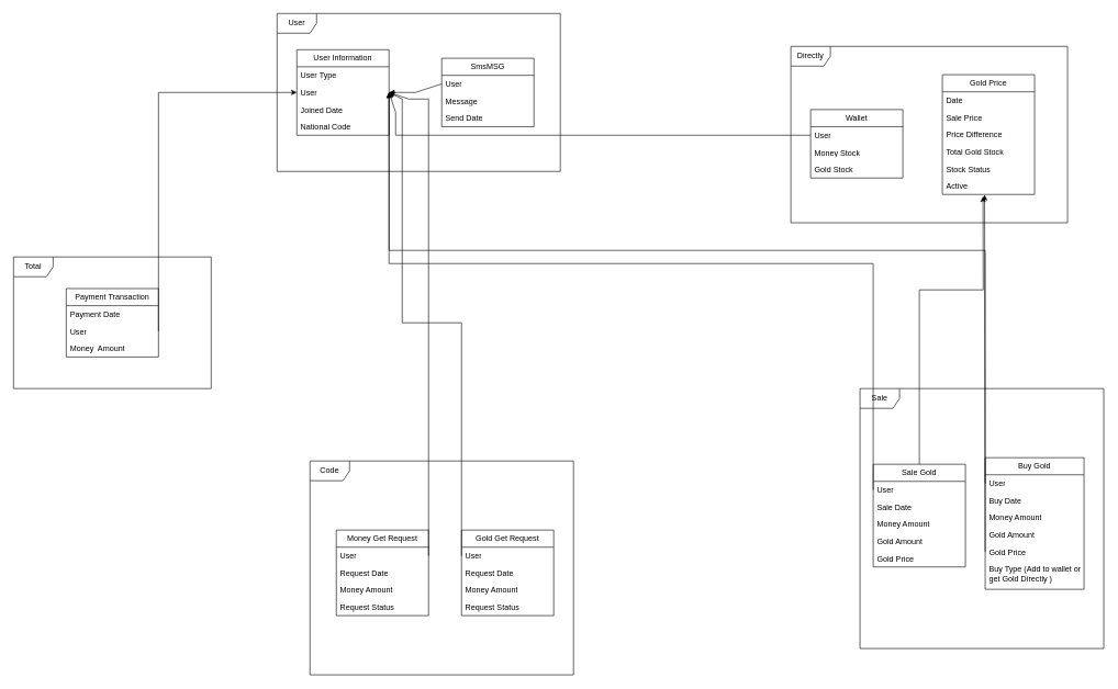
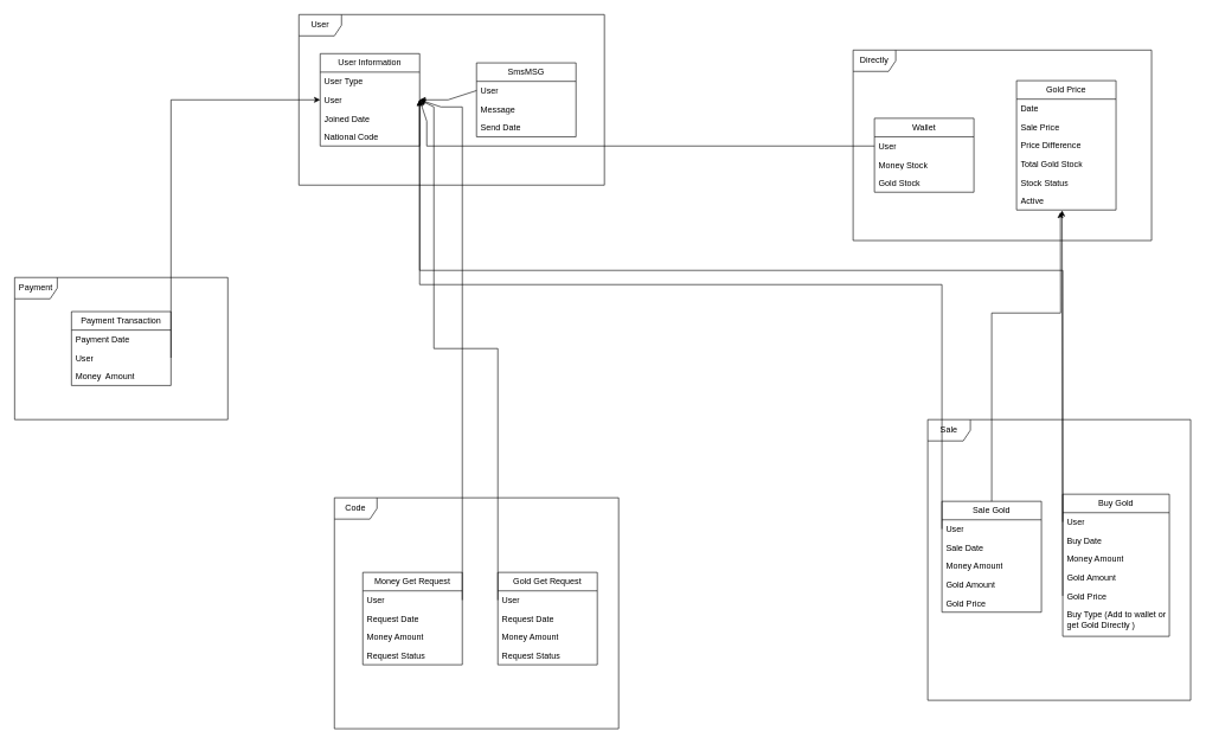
  <mxCell id="0" />
  <mxCell id="1" parent="0" />
  <mxCell id="2" value="SmsMSG" style="swimlane;fontStyle=0;childLayout=stackLayout;horizontal=1;startSize=26;fillColor=none;horizontalStack=0;resizeParent=1;resizeParentMax=0;resizeLast=0;collapsible=1;marginBottom=0;whiteSpace=wrap;html=1;" vertex="1" parent="1"><mxGeometry x="670" y="88" width="140" height="104" as="geometry"><mxRectangle x="510" y="130" width="90" height="30" as="alternateBounds" /></mxGeometry></mxCell>
  <mxCell id="3" value="User" style="text;strokeColor=none;fillColor=none;align=left;verticalAlign=top;spacingLeft=4;spacingRight=4;overflow=hidden;rotatable=0;points=[[0,0.5],[1,0.5]];portConstraint=eastwest;whiteSpace=wrap;html=1;" vertex="1" parent="2"><mxGeometry y="26" width="140" height="26" as="geometry" /></mxCell>
  <mxCell id="4" value="Message" style="text;strokeColor=none;fillColor=none;align=left;verticalAlign=top;spacingLeft=4;spacingRight=4;overflow=hidden;rotatable=0;points=[[0,0.5],[1,0.5]];portConstraint=eastwest;whiteSpace=wrap;html=1;" vertex="1" parent="2"><mxGeometry y="52" width="140" height="26" as="geometry" /></mxCell>
  <mxCell id="5" value="Send Date" style="text;strokeColor=none;fillColor=none;align=left;verticalAlign=top;spacingLeft=4;spacingRight=4;overflow=hidden;rotatable=0;points=[[0,0.5],[1,0.5]];portConstraint=eastwest;whiteSpace=wrap;html=1;" vertex="1" parent="2"><mxGeometry y="78" width="140" height="26" as="geometry" /></mxCell>
  <mxCell id="6" value="User Information" style="swimlane;fontStyle=0;childLayout=stackLayout;horizontal=1;startSize=26;fillColor=none;horizontalStack=0;resizeParent=1;resizeParentMax=0;resizeLast=0;collapsible=1;marginBottom=0;whiteSpace=wrap;html=1;" vertex="1" parent="1"><mxGeometry x="450" y="75" width="140" height="130" as="geometry"><mxRectangle x="110" y="87" width="130" height="30" as="alternateBounds" /></mxGeometry></mxCell>
  <mxCell id="7" value="User Type" style="text;strokeColor=none;fillColor=none;align=left;verticalAlign=top;spacingLeft=4;spacingRight=4;overflow=hidden;rotatable=0;points=[[0,0.5],[1,0.5]];portConstraint=eastwest;whiteSpace=wrap;html=1;" vertex="1" parent="6"><mxGeometry y="26" width="140" height="26" as="geometry" /></mxCell>
  <mxCell id="8" value="User" style="text;strokeColor=none;fillColor=none;align=left;verticalAlign=top;spacingLeft=4;spacingRight=4;overflow=hidden;rotatable=0;points=[[0,0.5],[1,0.5]];portConstraint=eastwest;whiteSpace=wrap;html=1;" vertex="1" parent="6"><mxGeometry y="52" width="140" height="26" as="geometry" /></mxCell>
  <mxCell id="9" value="Joined Date" style="text;strokeColor=none;fillColor=none;align=left;verticalAlign=top;spacingLeft=4;spacingRight=4;overflow=hidden;rotatable=0;points=[[0,0.5],[1,0.5]];portConstraint=eastwest;whiteSpace=wrap;html=1;" vertex="1" parent="6"><mxGeometry y="78" width="140" height="26" as="geometry" /></mxCell>
  <mxCell id="10" value="National Code" style="text;strokeColor=none;fillColor=none;align=left;verticalAlign=top;spacingLeft=4;spacingRight=4;overflow=hidden;rotatable=0;points=[[0,0.5],[1,0.5]];portConstraint=eastwest;whiteSpace=wrap;html=1;" vertex="1" parent="6"><mxGeometry y="104" width="140" height="26" as="geometry" /></mxCell>
  <mxCell id="11" value="Wallet" style="swimlane;fontStyle=0;childLayout=stackLayout;horizontal=1;startSize=26;fillColor=none;horizontalStack=0;resizeParent=1;resizeParentMax=0;resizeLast=0;collapsible=1;marginBottom=0;whiteSpace=wrap;html=1;" vertex="1" parent="1"><mxGeometry x="1230" y="166" width="140" height="104" as="geometry" /></mxCell>
  <mxCell id="12" value="User" style="text;strokeColor=none;fillColor=none;align=left;verticalAlign=top;spacingLeft=4;spacingRight=4;overflow=hidden;rotatable=0;points=[[0,0.5],[1,0.5]];portConstraint=eastwest;whiteSpace=wrap;html=1;" vertex="1" parent="11"><mxGeometry y="26" width="140" height="26" as="geometry" /></mxCell>
  <mxCell id="13" value="Money Stock" style="text;strokeColor=none;fillColor=none;align=left;verticalAlign=top;spacingLeft=4;spacingRight=4;overflow=hidden;rotatable=0;points=[[0,0.5],[1,0.5]];portConstraint=eastwest;whiteSpace=wrap;html=1;" vertex="1" parent="11"><mxGeometry y="52" width="140" height="26" as="geometry" /></mxCell>
  <mxCell id="14" value="Gold Stock" style="text;strokeColor=none;fillColor=none;align=left;verticalAlign=top;spacingLeft=4;spacingRight=4;overflow=hidden;rotatable=0;points=[[0,0.5],[1,0.5]];portConstraint=eastwest;whiteSpace=wrap;html=1;" vertex="1" parent="11"><mxGeometry y="78" width="140" height="26" as="geometry" /></mxCell>
  <mxCell id="15" value="Gold Price" style="swimlane;fontStyle=0;childLayout=stackLayout;horizontal=1;startSize=26;fillColor=none;horizontalStack=0;resizeParent=1;resizeParentMax=0;resizeLast=0;collapsible=1;marginBottom=0;whiteSpace=wrap;html=1;" vertex="1" parent="1"><mxGeometry x="1430" y="113" width="140" height="182" as="geometry" /></mxCell>
  <mxCell id="16" value="Date" style="text;strokeColor=none;fillColor=none;align=left;verticalAlign=top;spacingLeft=4;spacingRight=4;overflow=hidden;rotatable=0;points=[[0,0.5],[1,0.5]];portConstraint=eastwest;whiteSpace=wrap;html=1;" vertex="1" parent="15"><mxGeometry y="26" width="140" height="26" as="geometry" /></mxCell>
  <mxCell id="17" value="Sale Price" style="text;strokeColor=none;fillColor=none;align=left;verticalAlign=top;spacingLeft=4;spacingRight=4;overflow=hidden;rotatable=0;points=[[0,0.5],[1,0.5]];portConstraint=eastwest;whiteSpace=wrap;html=1;" vertex="1" parent="15"><mxGeometry y="52" width="140" height="26" as="geometry" /></mxCell>
  <mxCell id="18" value="Price Difference" style="text;strokeColor=none;fillColor=none;align=left;verticalAlign=top;spacingLeft=4;spacingRight=4;overflow=hidden;rotatable=0;points=[[0,0.5],[1,0.5]];portConstraint=eastwest;whiteSpace=wrap;html=1;" vertex="1" parent="15"><mxGeometry y="78" width="140" height="26" as="geometry" /></mxCell>
  <mxCell id="19" value="Total Gold Stock" style="text;strokeColor=none;fillColor=none;align=left;verticalAlign=top;spacingLeft=4;spacingRight=4;overflow=hidden;rotatable=0;points=[[0,0.5],[1,0.5]];portConstraint=eastwest;whiteSpace=wrap;html=1;" vertex="1" parent="15"><mxGeometry y="104" width="140" height="26" as="geometry" /></mxCell>
  <mxCell id="20" value="Stock Status" style="text;strokeColor=none;fillColor=none;align=left;verticalAlign=top;spacingLeft=4;spacingRight=4;overflow=hidden;rotatable=0;points=[[0,0.5],[1,0.5]];portConstraint=eastwest;whiteSpace=wrap;html=1;" vertex="1" parent="15"><mxGeometry y="130" width="140" height="26" as="geometry" /></mxCell>
  <mxCell id="21" value="Active" style="text;strokeColor=none;fillColor=none;align=left;verticalAlign=top;spacingLeft=4;spacingRight=4;overflow=hidden;rotatable=0;points=[[0,0.5],[1,0.5]];portConstraint=eastwest;whiteSpace=wrap;html=1;" vertex="1" parent="15"><mxGeometry y="156" width="140" height="26" as="geometry" /></mxCell>
  <mxCell id="22" value="Payment Transaction" style="swimlane;fontStyle=0;childLayout=stackLayout;horizontal=1;startSize=26;fillColor=none;horizontalStack=0;resizeParent=1;resizeParentMax=0;resizeLast=0;collapsible=1;marginBottom=0;whiteSpace=wrap;html=1;" vertex="1" parent="1"><mxGeometry x="100" y="438" width="140" height="104" as="geometry" /></mxCell>
  <mxCell id="23" value="Payment Date" style="text;strokeColor=none;fillColor=none;align=left;verticalAlign=top;spacingLeft=4;spacingRight=4;overflow=hidden;rotatable=0;points=[[0,0.5],[1,0.5]];portConstraint=eastwest;whiteSpace=wrap;html=1;" vertex="1" parent="22"><mxGeometry y="26" width="140" height="26" as="geometry" /></mxCell>
  <mxCell id="24" value="User" style="text;strokeColor=none;fillColor=none;align=left;verticalAlign=top;spacingLeft=4;spacingRight=4;overflow=hidden;rotatable=0;points=[[0,0.5],[1,0.5]];portConstraint=eastwest;whiteSpace=wrap;html=1;" vertex="1" parent="22"><mxGeometry y="52" width="140" height="26" as="geometry" /></mxCell>
  <mxCell id="25" value="Money&amp;nbsp; Amount" style="text;strokeColor=none;fillColor=none;align=left;verticalAlign=top;spacingLeft=4;spacingRight=4;overflow=hidden;rotatable=0;points=[[0,0.5],[1,0.5]];portConstraint=eastwest;whiteSpace=wrap;html=1;" vertex="1" parent="22"><mxGeometry y="78" width="140" height="26" as="geometry" /></mxCell>
  <mxCell id="26" value="Money Get Request" style="swimlane;fontStyle=0;childLayout=stackLayout;horizontal=1;startSize=26;fillColor=none;horizontalStack=0;resizeParent=1;resizeParentMax=0;resizeLast=0;collapsible=1;marginBottom=0;whiteSpace=wrap;html=1;" vertex="1" parent="1"><mxGeometry x="510" y="805" width="140" height="130" as="geometry" /></mxCell>
  <mxCell id="27" value="User" style="text;strokeColor=none;fillColor=none;align=left;verticalAlign=top;spacingLeft=4;spacingRight=4;overflow=hidden;rotatable=0;points=[[0,0.5],[1,0.5]];portConstraint=eastwest;whiteSpace=wrap;html=1;" vertex="1" parent="26"><mxGeometry y="26" width="140" height="26" as="geometry" /></mxCell>
  <mxCell id="28" value="Request Date" style="text;strokeColor=none;fillColor=none;align=left;verticalAlign=top;spacingLeft=4;spacingRight=4;overflow=hidden;rotatable=0;points=[[0,0.5],[1,0.5]];portConstraint=eastwest;whiteSpace=wrap;html=1;" vertex="1" parent="26"><mxGeometry y="52" width="140" height="26" as="geometry" /></mxCell>
  <mxCell id="29" value="Money Amount" style="text;strokeColor=none;fillColor=none;align=left;verticalAlign=top;spacingLeft=4;spacingRight=4;overflow=hidden;rotatable=0;points=[[0,0.5],[1,0.5]];portConstraint=eastwest;whiteSpace=wrap;html=1;" vertex="1" parent="26"><mxGeometry y="78" width="140" height="26" as="geometry" /></mxCell>
  <mxCell id="30" value="Request Status" style="text;strokeColor=none;fillColor=none;align=left;verticalAlign=top;spacingLeft=4;spacingRight=4;overflow=hidden;rotatable=0;points=[[0,0.5],[1,0.5]];portConstraint=eastwest;whiteSpace=wrap;html=1;" vertex="1" parent="26"><mxGeometry y="104" width="140" height="26" as="geometry" /></mxCell>
  <mxCell id="31" value="Buy Gold" style="swimlane;fontStyle=0;childLayout=stackLayout;horizontal=1;startSize=26;fillColor=none;horizontalStack=0;resizeParent=1;resizeParentMax=0;resizeLast=0;collapsible=1;marginBottom=0;whiteSpace=wrap;html=1;" vertex="1" parent="1"><mxGeometry x="1495" y="695" width="150" height="200" as="geometry" /></mxCell>
  <mxCell id="32" value="User" style="text;strokeColor=none;fillColor=none;align=left;verticalAlign=top;spacingLeft=4;spacingRight=4;overflow=hidden;rotatable=0;points=[[0,0.5],[1,0.5]];portConstraint=eastwest;whiteSpace=wrap;html=1;" vertex="1" parent="31"><mxGeometry y="26" width="150" height="26" as="geometry" /></mxCell>
  <mxCell id="33" value="Buy Date" style="text;strokeColor=none;fillColor=none;align=left;verticalAlign=top;spacingLeft=4;spacingRight=4;overflow=hidden;rotatable=0;points=[[0,0.5],[1,0.5]];portConstraint=eastwest;whiteSpace=wrap;html=1;" vertex="1" parent="31"><mxGeometry y="52" width="150" height="26" as="geometry" /></mxCell>
  <mxCell id="34" value="Money Amount" style="text;strokeColor=none;fillColor=none;align=left;verticalAlign=top;spacingLeft=4;spacingRight=4;overflow=hidden;rotatable=0;points=[[0,0.5],[1,0.5]];portConstraint=eastwest;whiteSpace=wrap;html=1;" vertex="1" parent="31"><mxGeometry y="78" width="150" height="26" as="geometry" /></mxCell>
  <mxCell id="35" value="Gold Amount" style="text;strokeColor=none;fillColor=none;align=left;verticalAlign=top;spacingLeft=4;spacingRight=4;overflow=hidden;rotatable=0;points=[[0,0.5],[1,0.5]];portConstraint=eastwest;whiteSpace=wrap;html=1;" vertex="1" parent="31"><mxGeometry y="104" width="150" height="26" as="geometry" /></mxCell>
  <mxCell id="36" value="Gold Price" style="text;strokeColor=none;fillColor=none;align=left;verticalAlign=top;spacingLeft=4;spacingRight=4;overflow=hidden;rotatable=0;points=[[0,0.5],[1,0.5]];portConstraint=eastwest;whiteSpace=wrap;html=1;" vertex="1" parent="31"><mxGeometry y="130" width="150" height="26" as="geometry" /></mxCell>
  <mxCell id="37" value="Buy Type (Add to wallet or get Gold Directly )" style="text;strokeColor=none;fillColor=none;align=left;verticalAlign=top;spacingLeft=4;spacingRight=4;overflow=hidden;rotatable=0;points=[[0,0.5],[1,0.5]];portConstraint=eastwest;whiteSpace=wrap;html=1;" vertex="1" parent="31"><mxGeometry y="156" width="150" height="44" as="geometry" /></mxCell>
  <mxCell id="38" value="Sale Gold" style="swimlane;fontStyle=0;childLayout=stackLayout;horizontal=1;startSize=26;fillColor=none;horizontalStack=0;resizeParent=1;resizeParentMax=0;resizeLast=0;collapsible=1;marginBottom=0;whiteSpace=wrap;html=1;" vertex="1" parent="1"><mxGeometry x="1325" y="705" width="140" height="156" as="geometry" /></mxCell>
  <mxCell id="39" value="User" style="text;strokeColor=none;fillColor=none;align=left;verticalAlign=top;spacingLeft=4;spacingRight=4;overflow=hidden;rotatable=0;points=[[0,0.5],[1,0.5]];portConstraint=eastwest;whiteSpace=wrap;html=1;" vertex="1" parent="38"><mxGeometry y="26" width="140" height="26" as="geometry" /></mxCell>
  <mxCell id="40" value="Sale Date" style="text;strokeColor=none;fillColor=none;align=left;verticalAlign=top;spacingLeft=4;spacingRight=4;overflow=hidden;rotatable=0;points=[[0,0.5],[1,0.5]];portConstraint=eastwest;whiteSpace=wrap;html=1;" vertex="1" parent="38"><mxGeometry y="52" width="140" height="26" as="geometry" /></mxCell>
  <mxCell id="41" value="Money Amount" style="text;strokeColor=none;fillColor=none;align=left;verticalAlign=top;spacingLeft=4;spacingRight=4;overflow=hidden;rotatable=0;points=[[0,0.5],[1,0.5]];portConstraint=eastwest;whiteSpace=wrap;html=1;" vertex="1" parent="38"><mxGeometry y="78" width="140" height="26" as="geometry" /></mxCell>
  <mxCell id="42" value="Gold Amount" style="text;strokeColor=none;fillColor=none;align=left;verticalAlign=top;spacingLeft=4;spacingRight=4;overflow=hidden;rotatable=0;points=[[0,0.5],[1,0.5]];portConstraint=eastwest;whiteSpace=wrap;html=1;" vertex="1" parent="38"><mxGeometry y="104" width="140" height="26" as="geometry" /></mxCell>
  <mxCell id="43" value="Gold Price" style="text;strokeColor=none;fillColor=none;align=left;verticalAlign=top;spacingLeft=4;spacingRight=4;overflow=hidden;rotatable=0;points=[[0,0.5],[1,0.5]];portConstraint=eastwest;whiteSpace=wrap;html=1;" vertex="1" parent="38"><mxGeometry y="130" width="140" height="26" as="geometry" /></mxCell>
  <mxCell id="44" value="Gold Get Request" style="swimlane;fontStyle=0;childLayout=stackLayout;horizontal=1;startSize=26;fillColor=none;horizontalStack=0;resizeParent=1;resizeParentMax=0;resizeLast=0;collapsible=1;marginBottom=0;whiteSpace=wrap;html=1;" vertex="1" parent="1"><mxGeometry x="700" y="805" width="140" height="130" as="geometry" /></mxCell>
  <mxCell id="45" value="User" style="text;strokeColor=none;fillColor=none;align=left;verticalAlign=top;spacingLeft=4;spacingRight=4;overflow=hidden;rotatable=0;points=[[0,0.5],[1,0.5]];portConstraint=eastwest;whiteSpace=wrap;html=1;" vertex="1" parent="44"><mxGeometry y="26" width="140" height="26" as="geometry" /></mxCell>
  <mxCell id="46" value="Request Date" style="text;strokeColor=none;fillColor=none;align=left;verticalAlign=top;spacingLeft=4;spacingRight=4;overflow=hidden;rotatable=0;points=[[0,0.5],[1,0.5]];portConstraint=eastwest;whiteSpace=wrap;html=1;" vertex="1" parent="44"><mxGeometry y="52" width="140" height="26" as="geometry" /></mxCell>
  <mxCell id="47" value="Money Amount" style="text;strokeColor=none;fillColor=none;align=left;verticalAlign=top;spacingLeft=4;spacingRight=4;overflow=hidden;rotatable=0;points=[[0,0.5],[1,0.5]];portConstraint=eastwest;whiteSpace=wrap;html=1;" vertex="1" parent="44"><mxGeometry y="78" width="140" height="26" as="geometry" /></mxCell>
  <mxCell id="48" value="Request Status" style="text;strokeColor=none;fillColor=none;align=left;verticalAlign=top;spacingLeft=4;spacingRight=4;overflow=hidden;rotatable=0;points=[[0,0.5],[1,0.5]];portConstraint=eastwest;whiteSpace=wrap;html=1;" vertex="1" parent="44"><mxGeometry y="104" width="140" height="26" as="geometry" /></mxCell>
- <mxCell id="49" value="Total" style="shape=umlFrame;whiteSpace=wrap;html=1;pointerEvents=0;" vertex="1" parent="1"><mxGeometry x="20" y="390" width="300" height="200" as="geometry" /></mxCell>
+ <mxCell id="49" value="Payment" style="shape=umlFrame;whiteSpace=wrap;html=1;pointerEvents=0;" vertex="1" parent="1"><mxGeometry x="20" y="390" width="300" height="200" as="geometry" /></mxCell>
  <mxCell id="50" value="Directly" style="shape=umlFrame;whiteSpace=wrap;html=1;pointerEvents=0;" vertex="1" parent="1"><mxGeometry x="1200" y="70" width="420" height="268" as="geometry" /></mxCell>
  <mxCell id="51" value="Code" style="shape=umlFrame;whiteSpace=wrap;html=1;pointerEvents=0;" vertex="1" parent="1"><mxGeometry x="470" y="700" width="400" height="325" as="geometry" /></mxCell>
  <mxCell id="52" value="Sale" style="shape=umlFrame;whiteSpace=wrap;html=1;pointerEvents=0;" vertex="1" parent="1"><mxGeometry x="1305" y="590" width="370" height="395" as="geometry" /></mxCell>
  <mxCell id="53" value="User" style="shape=umlFrame;whiteSpace=wrap;html=1;pointerEvents=0;" vertex="1" parent="1"><mxGeometry x="420" y="20" width="430" height="240" as="geometry" /></mxCell>
  <mxCell id="54" value="" style="endArrow=classic;html=1;rounded=0;exitX=1;exitY=0.5;exitDx=0;exitDy=0;" edge="1" parent="1" source="24" target="8"><mxGeometry width="50" height="50" relative="1" as="geometry"><mxPoint x="420" y="410" as="sourcePoint" /><mxPoint x="470" y="360" as="targetPoint" /><Array as="points"><mxPoint x="240" y="140" /></Array></mxGeometry></mxCell>
  <mxCell id="55" value="" style="endArrow=classic;html=1;rounded=0;exitX=0;exitY=0.5;exitDx=0;exitDy=0;entryX=1;entryY=0.5;entryDx=0;entryDy=0;" edge="1" parent="1" source="3" target="8"><mxGeometry width="50" height="50" relative="1" as="geometry"><mxPoint x="420" y="410" as="sourcePoint" /><mxPoint x="470" y="360" as="targetPoint" /><Array as="points"><mxPoint x="630" y="140" /></Array></mxGeometry></mxCell>
  <mxCell id="56" value="" style="endArrow=classic;html=1;rounded=0;exitX=1;exitY=0.5;exitDx=0;exitDy=0;entryX=1;entryY=0.5;entryDx=0;entryDy=0;" edge="1" parent="1" source="27" target="8"><mxGeometry width="50" height="50" relative="1" as="geometry"><mxPoint x="560" y="670" as="sourcePoint" /><mxPoint x="610" y="620" as="targetPoint" /><Array as="points"><mxPoint x="650" y="150" /><mxPoint x="620" y="150" /></Array></mxGeometry></mxCell>
  <mxCell id="57" value="" style="endArrow=classic;html=1;rounded=0;exitX=0;exitY=0.5;exitDx=0;exitDy=0;entryX=1;entryY=0.5;entryDx=0;entryDy=0;" edge="1" parent="1" source="45" target="8"><mxGeometry width="50" height="50" relative="1" as="geometry"><mxPoint x="600" y="870" as="sourcePoint" /><mxPoint x="700" y="270" as="targetPoint" /><Array as="points"><mxPoint x="700" y="490" /><mxPoint x="610" y="490" /><mxPoint x="610" y="150" /></Array></mxGeometry></mxCell>
  <mxCell id="58" value="" style="endArrow=classic;html=1;rounded=0;exitX=0;exitY=0.5;exitDx=0;exitDy=0;entryX=1;entryY=0.5;entryDx=0;entryDy=0;" edge="1" parent="1" source="39" target="8"><mxGeometry width="50" height="50" relative="1" as="geometry"><mxPoint x="1180" y="760" as="sourcePoint" /><mxPoint x="1230" y="710" as="targetPoint" /><Array as="points"><mxPoint x="1325" y="400" /><mxPoint x="590" y="400" /></Array></mxGeometry></mxCell>
  <mxCell id="59" value="" style="endArrow=classic;html=1;rounded=0;exitX=0;exitY=0.5;exitDx=0;exitDy=0;entryX=1;entryY=0.5;entryDx=0;entryDy=0;" edge="1" parent="1" source="32" target="8"><mxGeometry width="50" height="50" relative="1" as="geometry"><mxPoint x="1230" y="730" as="sourcePoint" /><mxPoint x="750" y="340" as="targetPoint" /><Array as="points"><mxPoint x="1495" y="380" /><mxPoint x="590" y="380" /></Array></mxGeometry></mxCell>
  <mxCell id="60" value="" style="endArrow=classic;html=1;rounded=0;exitX=0;exitY=0.5;exitDx=0;exitDy=0;entryX=0.458;entryY=1.021;entryDx=0;entryDy=0;entryPerimeter=0;" edge="1" parent="1" source="36" target="21"><mxGeometry width="50" height="50" relative="1" as="geometry"><mxPoint x="1520" y="590" as="sourcePoint" /><mxPoint x="1570" y="540" as="targetPoint" /></mxGeometry></mxCell>
  <mxCell id="61" value="" style="endArrow=classic;html=1;rounded=0;exitX=0.5;exitY=0;exitDx=0;exitDy=0;entryX=0.441;entryY=1.115;entryDx=0;entryDy=0;entryPerimeter=0;" edge="1" parent="1" source="38" target="21"><mxGeometry width="50" height="50" relative="1" as="geometry"><mxPoint x="1520" y="590" as="sourcePoint" /><mxPoint x="1610" y="430" as="targetPoint" /><Array as="points"><mxPoint x="1395" y="440" /><mxPoint x="1492" y="440" /></Array></mxGeometry></mxCell>
  <mxCell id="62" value="" style="endArrow=classic;html=1;rounded=0;exitX=0;exitY=0.5;exitDx=0;exitDy=0;entryX=1;entryY=0.5;entryDx=0;entryDy=0;" edge="1" parent="1" source="12" target="8"><mxGeometry width="50" height="50" relative="1" as="geometry"><mxPoint x="1030" y="240" as="sourcePoint" /><mxPoint x="1080" y="190" as="targetPoint" /><Array as="points"><mxPoint x="600" y="205" /><mxPoint x="600" y="170" /></Array></mxGeometry></mxCell>
